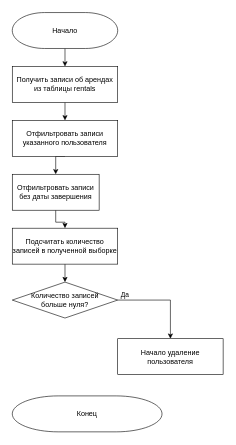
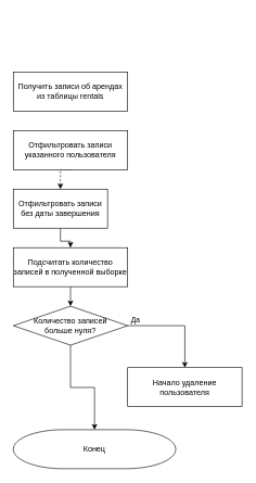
  <mxCell id="0" />
  <mxCell id="1" parent="0" />
- <mxCell id="2" style="edgeStyle=orthogonalEdgeStyle;rounded=0;orthogonalLoop=1;jettySize=auto;html=1;exitX=0.5;exitY=1;exitDx=0;exitDy=0;exitPerimeter=0;entryX=0.5;entryY=0;entryDx=0;entryDy=0;" edge="1" parent="1" source="3" target="5"><mxGeometry relative="1" as="geometry" /></mxCell>
- <mxCell id="3" value="Начало" style="strokeWidth=1;html=1;shape=mxgraph.flowchart.terminator;whiteSpace=wrap;" vertex="1" parent="1"><mxGeometry x="20" y="20" width="176" height="60" as="geometry" /></mxCell>
- <mxCell id="4" style="edgeStyle=orthogonalEdgeStyle;rounded=0;orthogonalLoop=1;jettySize=auto;html=1;exitX=0.5;exitY=1;exitDx=0;exitDy=0;entryX=0.5;entryY=0;entryDx=0;entryDy=0;" edge="1" parent="1" source="5" target="9"><mxGeometry relative="1" as="geometry" /></mxCell>
  <mxCell id="5" value="Получить записи об арендах из таблицы rentals" style="rounded=0;whiteSpace=wrap;html=1;absoluteArcSize=1;arcSize=14;strokeWidth=1;" vertex="1" parent="1"><mxGeometry x="20" y="110" width="176" height="60" as="geometry" /></mxCell>
  <mxCell id="6" style="edgeStyle=orthogonalEdgeStyle;rounded=0;orthogonalLoop=1;jettySize=auto;html=1;exitX=0.5;exitY=1;exitDx=0;exitDy=0;" edge="1" parent="1" source="7" target="11"><mxGeometry relative="1" as="geometry" /></mxCell>
  <mxCell id="7" value="Отфильтровать записи без даты завершения" style="rounded=0;whiteSpace=wrap;html=1;absoluteArcSize=1;arcSize=14;strokeWidth=1;" vertex="1" parent="1"><mxGeometry x="20" y="290" width="145" height="60" as="geometry" /></mxCell>
- <mxCell id="8" style="edgeStyle=orthogonalEdgeStyle;rounded=0;orthogonalLoop=1;jettySize=auto;html=1;exitX=0.5;exitY=1;exitDx=0;exitDy=0;entryX=0.5;entryY=0;entryDx=0;entryDy=0;" edge="1" parent="1" source="9" target="7"><mxGeometry relative="1" as="geometry" /></mxCell>
+ <mxCell id="8" style="edgeStyle=orthogonalEdgeStyle;rounded=0;orthogonalLoop=1;jettySize=auto;html=1;exitX=0.5;exitY=1;exitDx=0;exitDy=0;entryX=0.5;entryY=0;entryDx=0;entryDy=0;dashed=1;" edge="1" parent="1" source="9" target="7"><mxGeometry relative="1" as="geometry" /></mxCell>
  <mxCell id="9" value="Отфильтровать записи указанного пользователя" style="rounded=0;whiteSpace=wrap;html=1;absoluteArcSize=1;arcSize=14;strokeWidth=1;" vertex="1" parent="1"><mxGeometry x="20" y="200" width="176" height="60" as="geometry" /></mxCell>
  <mxCell id="10" style="edgeStyle=orthogonalEdgeStyle;rounded=0;orthogonalLoop=1;jettySize=auto;html=1;exitX=0.5;exitY=1;exitDx=0;exitDy=0;entryX=0.5;entryY=0;entryDx=0;entryDy=0;entryPerimeter=0;" edge="1" parent="1" source="11" target="15"><mxGeometry relative="1" as="geometry" /></mxCell>
  <mxCell id="11" value="Подсчитать количество записей в полученной выборке" style="rounded=0;whiteSpace=wrap;html=1;absoluteArcSize=1;arcSize=14;strokeWidth=1;" vertex="1" parent="1"><mxGeometry x="20" y="380" width="176" height="60" as="geometry" /></mxCell>
  <mxCell id="12" style="edgeStyle=orthogonalEdgeStyle;rounded=0;orthogonalLoop=1;jettySize=auto;html=1;entryX=0.5;entryY=0;entryDx=0;entryDy=0;exitX=1;exitY=0.5;exitDx=0;exitDy=0;exitPerimeter=0;" edge="1" parent="1" source="15" target="16"><mxGeometry relative="1" as="geometry" /></mxCell>
  <mxCell id="13" value="Да" style="edgeLabel;html=1;align=center;verticalAlign=middle;resizable=0;points=[];" vertex="1" connectable="0" parent="12"><mxGeometry x="-0.853" y="2" relative="1" as="geometry"><mxPoint y="-8" as="offset" /></mxGeometry></mxCell>
+ <mxCell id="14" style="edgeStyle=orthogonalEdgeStyle;rounded=0;orthogonalLoop=1;jettySize=auto;html=1;exitX=0.5;exitY=1;exitDx=0;exitDy=0;exitPerimeter=0;entryX=0.5;entryY=0;entryDx=0;entryDy=0;entryPerimeter=0;" edge="1" parent="1" source="15" target="17"><mxGeometry relative="1" as="geometry" /></mxCell>
  <mxCell id="15" value="Количество записей&lt;br&gt;больше нуля?" style="strokeWidth=1;html=1;shape=mxgraph.flowchart.decision;whiteSpace=wrap;" vertex="1" parent="1"><mxGeometry x="20" y="470" width="176" height="60" as="geometry" /></mxCell>
  <mxCell id="16" value="Начало удаление пользователя" style="rounded=0;whiteSpace=wrap;html=1;absoluteArcSize=1;arcSize=14;strokeWidth=1;" vertex="1" parent="1"><mxGeometry x="196" y="564.5" width="176" height="60" as="geometry" /></mxCell>
  <mxCell id="17" value="Конец" style="strokeWidth=1;html=1;shape=mxgraph.flowchart.terminator;whiteSpace=wrap;" vertex="1" parent="1"><mxGeometry x="20" y="660" width="250" height="60" as="geometry" /></mxCell>
